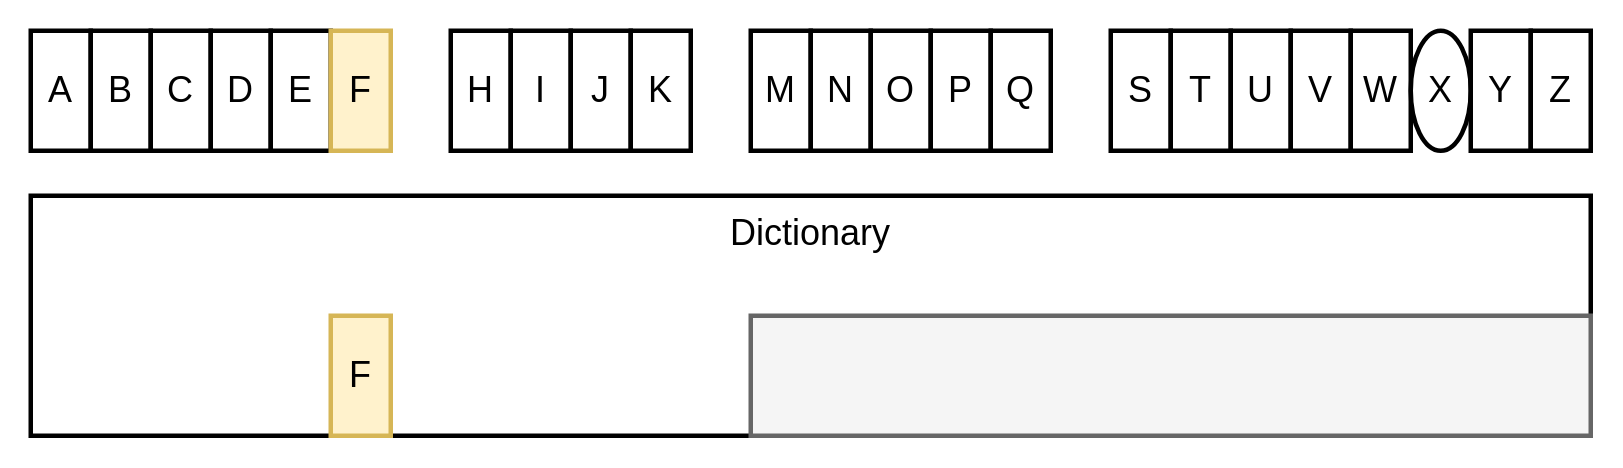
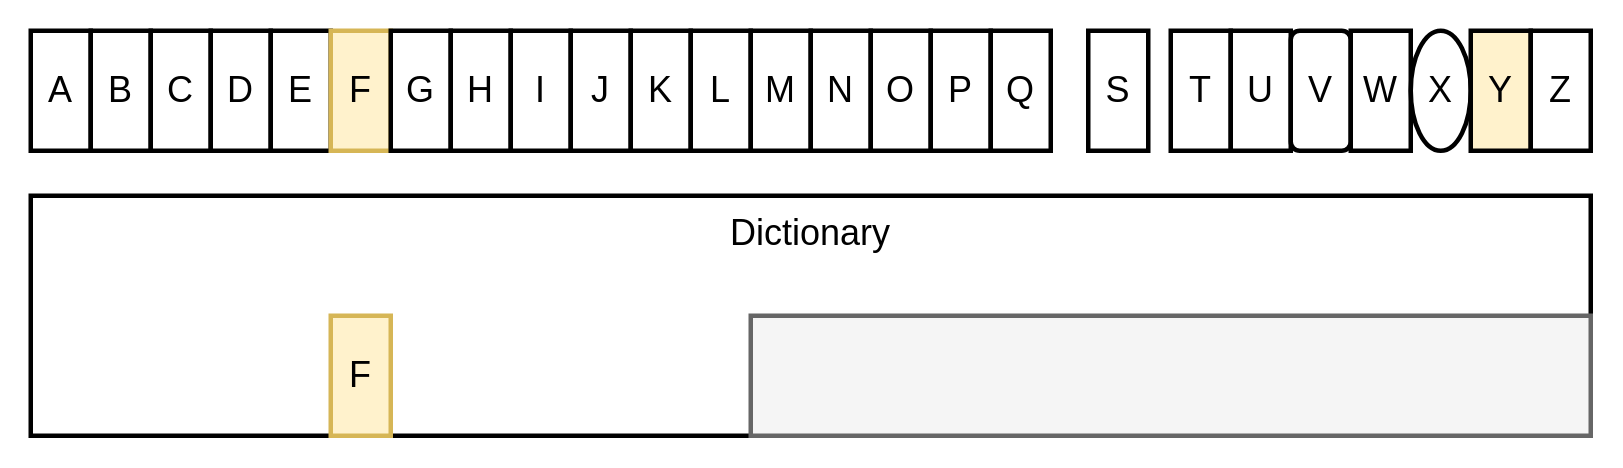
  <mxCell id="0" />
  <mxCell id="1" parent="0" />
  <mxCell id="2" value="" style="rounded=0;whiteSpace=wrap;html=1;fillColor=#FFFFFF;strokeWidth=3;" parent="1" vertex="1"><mxGeometry x="20" y="130" width="1040" height="160" as="geometry" /></mxCell>
  <mxCell id="3" value="&lt;font style=&quot;font-size: 24px&quot;&gt;A&lt;/font&gt;" style="rounded=0;whiteSpace=wrap;html=1;fillColor=#FFFFFF;strokeWidth=3;" parent="1" vertex="1"><mxGeometry x="20" y="20" width="40" height="80" as="geometry" /></mxCell>
  <mxCell id="4" value="&lt;font style=&quot;font-size: 24px&quot;&gt;B&lt;/font&gt;" style="rounded=0;whiteSpace=wrap;html=1;fillColor=#FFFFFF;strokeWidth=3;" parent="1" vertex="1"><mxGeometry x="60" y="20" width="40" height="80" as="geometry" /></mxCell>
  <mxCell id="5" value="&lt;font style=&quot;font-size: 24px&quot;&gt;C&lt;/font&gt;" style="rounded=0;whiteSpace=wrap;html=1;fillColor=#FFFFFF;strokeWidth=3;" parent="1" vertex="1"><mxGeometry x="100" y="20" width="40" height="80" as="geometry" /></mxCell>
  <mxCell id="6" value="&lt;font style=&quot;font-size: 24px&quot;&gt;D&lt;/font&gt;" style="rounded=0;whiteSpace=wrap;html=1;strokeWidth=3;" parent="1" vertex="1"><mxGeometry x="140" y="20" width="40" height="80" as="geometry" /></mxCell>
  <mxCell id="7" value="&lt;font style=&quot;font-size: 24px&quot;&gt;E&lt;/font&gt;" style="rounded=0;whiteSpace=wrap;html=1;fillColor=#FFFFFF;strokeWidth=3;" parent="1" vertex="1"><mxGeometry x="180" y="20" width="40" height="80" as="geometry" /></mxCell>
  <mxCell id="8" value="&lt;font style=&quot;font-size: 24px&quot;&gt;F&lt;/font&gt;" style="rounded=0;whiteSpace=wrap;html=1;fillColor=#fff2cc;strokeWidth=3;strokeColor=#d6b656;" parent="1" vertex="1"><mxGeometry x="220" y="20" width="40" height="80" as="geometry" /></mxCell>
+ <mxCell id="9" value="&lt;font style=&quot;font-size: 24px&quot;&gt;G&lt;/font&gt;" style="rounded=0;whiteSpace=wrap;html=1;fillColor=#FFFFFF;strokeWidth=3;" parent="1" vertex="1"><mxGeometry x="260" y="20" width="40" height="80" as="geometry" /></mxCell>
  <mxCell id="10" value="&lt;font style=&quot;font-size: 24px&quot;&gt;H&lt;/font&gt;" style="rounded=0;whiteSpace=wrap;html=1;fillColor=#FFFFFF;strokeWidth=3;" parent="1" vertex="1"><mxGeometry x="300" y="20" width="40" height="80" as="geometry" /></mxCell>
  <mxCell id="11" value="&lt;font style=&quot;font-size: 24px&quot;&gt;I&lt;/font&gt;" style="rounded=0;whiteSpace=wrap;html=1;fillColor=#FFFFFF;strokeWidth=3;" parent="1" vertex="1"><mxGeometry x="340" y="20" width="40" height="80" as="geometry" /></mxCell>
  <mxCell id="12" value="&lt;font style=&quot;font-size: 24px&quot;&gt;J&lt;/font&gt;" style="rounded=0;whiteSpace=wrap;html=1;fillColor=#FFFFFF;strokeWidth=3;" parent="1" vertex="1"><mxGeometry x="380" y="20" width="40" height="80" as="geometry" /></mxCell>
  <mxCell id="13" value="&lt;font style=&quot;font-size: 24px&quot;&gt;K&lt;/font&gt;" style="rounded=0;whiteSpace=wrap;html=1;fillColor=#FFFFFF;strokeWidth=3;" parent="1" vertex="1"><mxGeometry x="420" y="20" width="40" height="80" as="geometry" /></mxCell>
+ <mxCell id="14" value="&lt;font style=&quot;font-size: 24px&quot;&gt;L&lt;/font&gt;" style="rounded=0;whiteSpace=wrap;html=1;fillColor=#FFFFFF;strokeWidth=3;" parent="1" vertex="1"><mxGeometry x="460" y="20" width="40" height="80" as="geometry" /></mxCell>
  <mxCell id="15" value="&lt;font style=&quot;font-size: 24px&quot;&gt;M&lt;/font&gt;" style="rounded=0;whiteSpace=wrap;html=1;strokeWidth=3;" parent="1" vertex="1"><mxGeometry x="500" y="20" width="40" height="80" as="geometry" /></mxCell>
  <mxCell id="16" value="&lt;font style=&quot;font-size: 24px&quot;&gt;N&lt;/font&gt;" style="rounded=0;whiteSpace=wrap;html=1;fillColor=#FFFFFF;strokeWidth=3;" parent="1" vertex="1"><mxGeometry x="540" y="20" width="40" height="80" as="geometry" /></mxCell>
  <mxCell id="17" value="&lt;font style=&quot;font-size: 24px&quot;&gt;O&lt;/font&gt;" style="rounded=0;whiteSpace=wrap;html=1;fillColor=#FFFFFF;strokeWidth=3;" parent="1" vertex="1"><mxGeometry x="580" y="20" width="40" height="80" as="geometry" /></mxCell>
  <mxCell id="18" value="&lt;font style=&quot;font-size: 24px&quot;&gt;P&lt;/font&gt;" style="rounded=0;whiteSpace=wrap;html=1;fillColor=#FFFFFF;strokeWidth=3;" parent="1" vertex="1"><mxGeometry x="620" y="20" width="40" height="80" as="geometry" /></mxCell>
  <mxCell id="19" value="&lt;font style=&quot;font-size: 24px&quot;&gt;Q&lt;/font&gt;" style="rounded=0;whiteSpace=wrap;html=1;fillColor=#FFFFFF;strokeWidth=3;" parent="1" vertex="1"><mxGeometry x="660" y="20" width="40" height="80" as="geometry" /></mxCell>
- <mxCell id="20" value="&lt;font style=&quot;font-size: 24px&quot;&gt;S&lt;/font&gt;" style="rounded=0;whiteSpace=wrap;html=1;fillColor=#FFFFFF;strokeWidth=3;" parent="1" vertex="1"><mxGeometry x="740" y="20" width="40" height="80" as="geometry" /></mxCell>
+ <mxCell id="20" value="&lt;font style=&quot;font-size: 24px&quot;&gt;S&lt;/font&gt;" style="rounded=0;whiteSpace=wrap;html=1;fillColor=#FFFFFF;strokeWidth=3;" parent="1" vertex="1"><mxGeometry x="725" y="20" width="40" height="80" as="geometry" /></mxCell>
  <mxCell id="21" value="&lt;font style=&quot;font-size: 24px&quot;&gt;T&lt;/font&gt;" style="rounded=0;whiteSpace=wrap;html=1;fillColor=#FFFFFF;strokeWidth=3;" parent="1" vertex="1"><mxGeometry x="780" y="20" width="40" height="80" as="geometry" /></mxCell>
  <mxCell id="22" value="&lt;font style=&quot;font-size: 24px&quot;&gt;U&lt;/font&gt;" style="rounded=0;whiteSpace=wrap;html=1;fillColor=#FFFFFF;strokeWidth=3;" parent="1" vertex="1"><mxGeometry x="820" y="20" width="40" height="80" as="geometry" /></mxCell>
- <mxCell id="23" value="&lt;font style=&quot;font-size: 24px&quot;&gt;V&lt;/font&gt;" style="rounded=0;whiteSpace=wrap;html=1;fillColor=#FFFFFF;strokeWidth=3;" parent="1" vertex="1"><mxGeometry x="860" y="20" width="40" height="80" as="geometry" /></mxCell>
+ <mxCell id="23" value="&lt;font style=&quot;font-size: 24px&quot;&gt;V&lt;/font&gt;" style="whiteSpace=wrap;html=1;fillColor=#FFFFFF;strokeWidth=3;rounded=1;" parent="1" vertex="1"><mxGeometry x="860" y="20" width="40" height="80" as="geometry" /></mxCell>
  <mxCell id="24" value="&lt;font style=&quot;font-size: 24px&quot;&gt;W&lt;/font&gt;" style="rounded=0;whiteSpace=wrap;html=1;fillColor=#FFFFFF;strokeWidth=3;" parent="1" vertex="1"><mxGeometry x="900" y="20" width="40" height="80" as="geometry" /></mxCell>
  <mxCell id="25" value="&lt;font style=&quot;font-size: 24px&quot;&gt;X&lt;/font&gt;" style="ellipse;whiteSpace=wrap;html=1;fillColor=#FFFFFF;strokeWidth=3;" parent="1" vertex="1"><mxGeometry x="940" y="20" width="40" height="80" as="geometry" /></mxCell>
- <mxCell id="26" value="&lt;font style=&quot;font-size: 24px&quot;&gt;Y&lt;/font&gt;" style="rounded=0;whiteSpace=wrap;html=1;fillColor=#FFFFFF;strokeWidth=3;" parent="1" vertex="1"><mxGeometry x="980" y="20" width="40" height="80" as="geometry" /></mxCell>
+ <mxCell id="26" value="&lt;font style=&quot;font-size: 24px&quot;&gt;Y&lt;/font&gt;" style="rounded=0;whiteSpace=wrap;html=1;fillColor=#fff2cc;strokeWidth=3;" parent="1" vertex="1"><mxGeometry x="980" y="20" width="40" height="80" as="geometry" /></mxCell>
  <mxCell id="27" value="&lt;font style=&quot;font-size: 24px&quot;&gt;Z&lt;/font&gt;" style="rounded=0;whiteSpace=wrap;html=1;fillColor=#FFFFFF;strokeWidth=3;" parent="1" vertex="1"><mxGeometry x="1020" y="20" width="40" height="80" as="geometry" /></mxCell>
  <mxCell id="28" value="&lt;font style=&quot;font-size: 24px&quot;&gt;Dictionary&lt;/font&gt;" style="text;html=1;strokeColor=none;fillColor=none;align=center;verticalAlign=middle;whiteSpace=wrap;rounded=0;" parent="1" vertex="1"><mxGeometry x="485" y="140" width="110" height="30" as="geometry" /></mxCell>
  <mxCell id="29" value="&lt;font style=&quot;font-size: 24px&quot;&gt;F&lt;/font&gt;" style="rounded=0;whiteSpace=wrap;html=1;fillColor=#fff2cc;strokeWidth=3;strokeColor=#d6b656;" parent="1" vertex="1"><mxGeometry x="220" y="210" width="40" height="80" as="geometry" /></mxCell>
  <mxCell id="30" value="" style="rounded=0;whiteSpace=wrap;html=1;fillColor=#f5f5f5;strokeWidth=3;strokeColor=#666666;fontColor=#333333;" parent="1" vertex="1"><mxGeometry x="500" y="210" width="560" height="80" as="geometry" /></mxCell>
